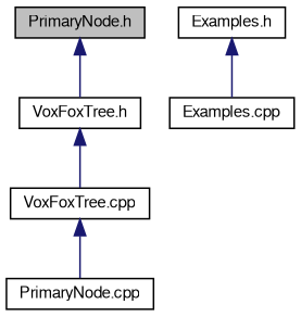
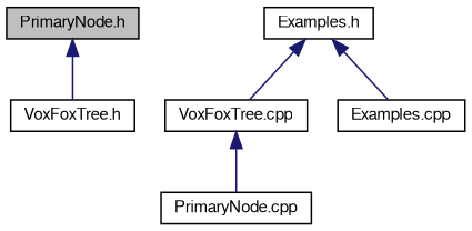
  digraph {
    node [color=black fillcolor=white fontname=FreeSans fontsize=10 shape=record style=filled]
    edge [color=midnightblue dir=back fontname=FreeSans fontsize=10 labelfontname=FreeSans labelfontsize=10 style=solid]
    n1 [fillcolor=grey75 fontcolor=black height=0.2 label="PrimaryNode.h" width=0.4]
    n2 [height=0.2 label="VoxFoxTree.h" width=0.4]
    n3 [height=0.2 label="PrimaryNode.cpp" width=0.4]
    n4 [height=0.2 label="VoxFoxTree.cpp" width=0.4]
    n5 [height=0.2 label="Examples.h" width=0.4]
    n6 [height=0.2 label="Examples.cpp" width=0.4]
    n1 -> n2
-   n2 -> n4
+   n5 -> n4
    n4 -> n3
    n5 -> n6
  }
